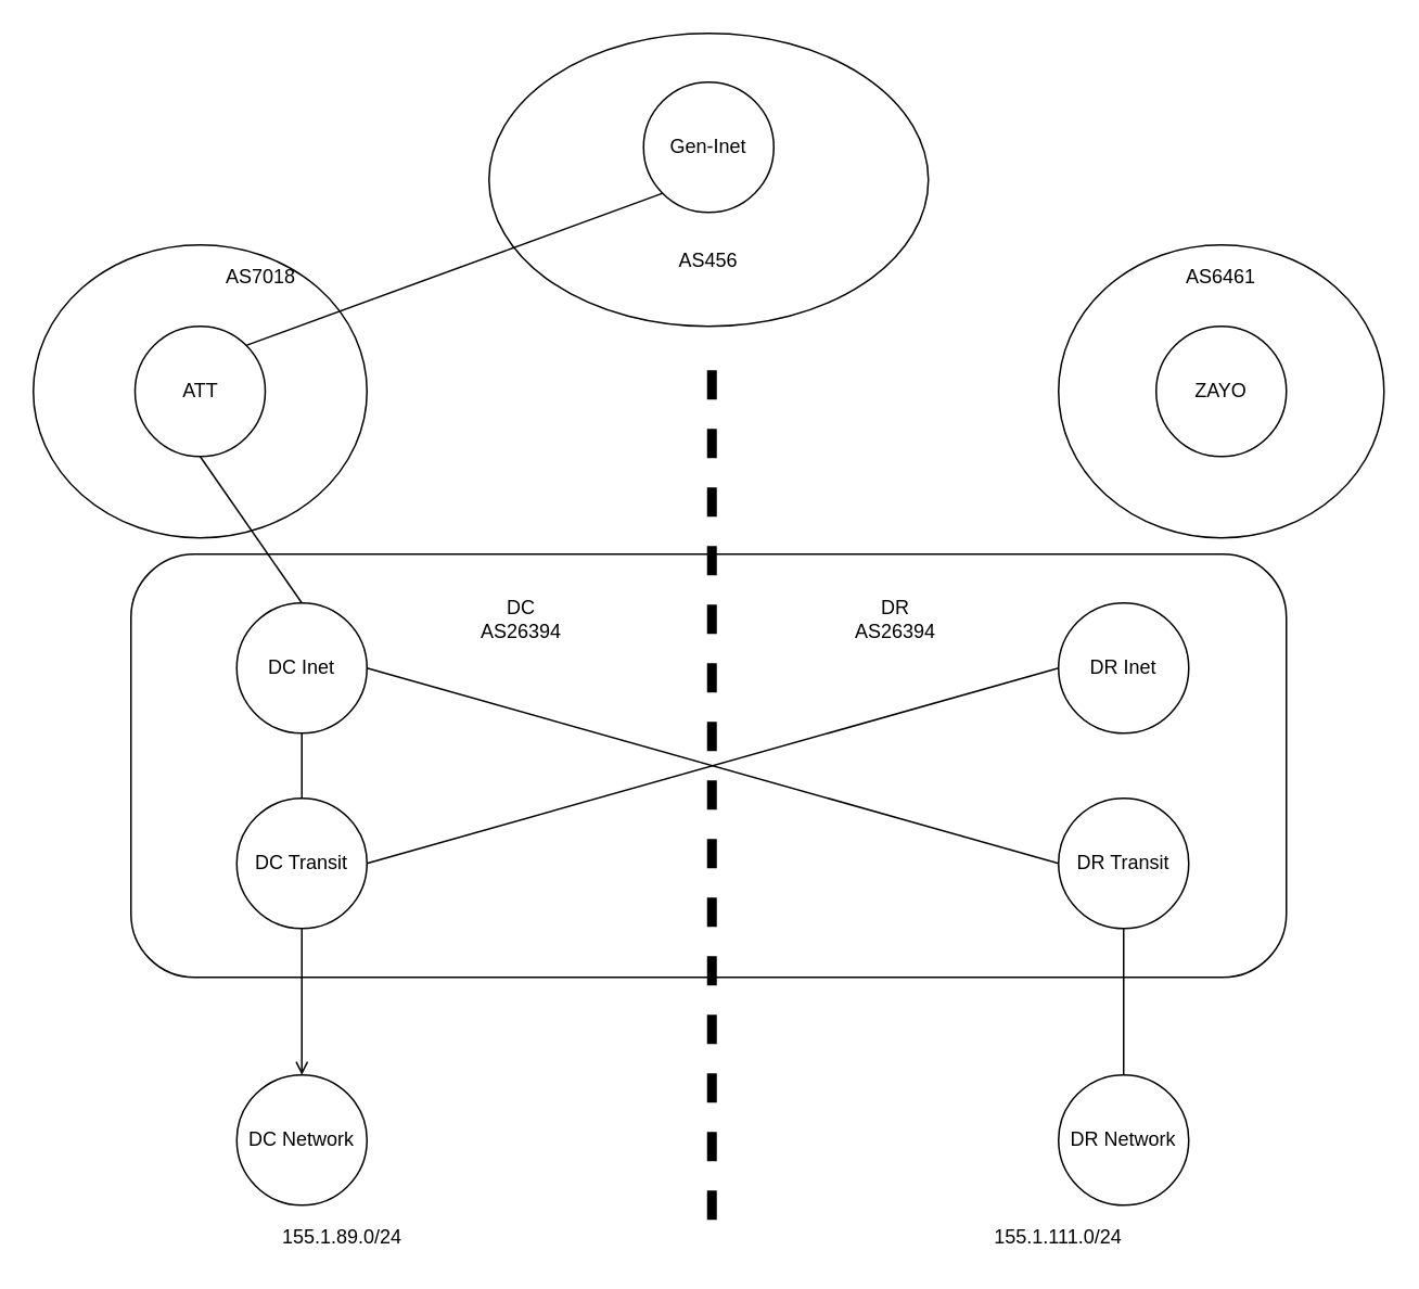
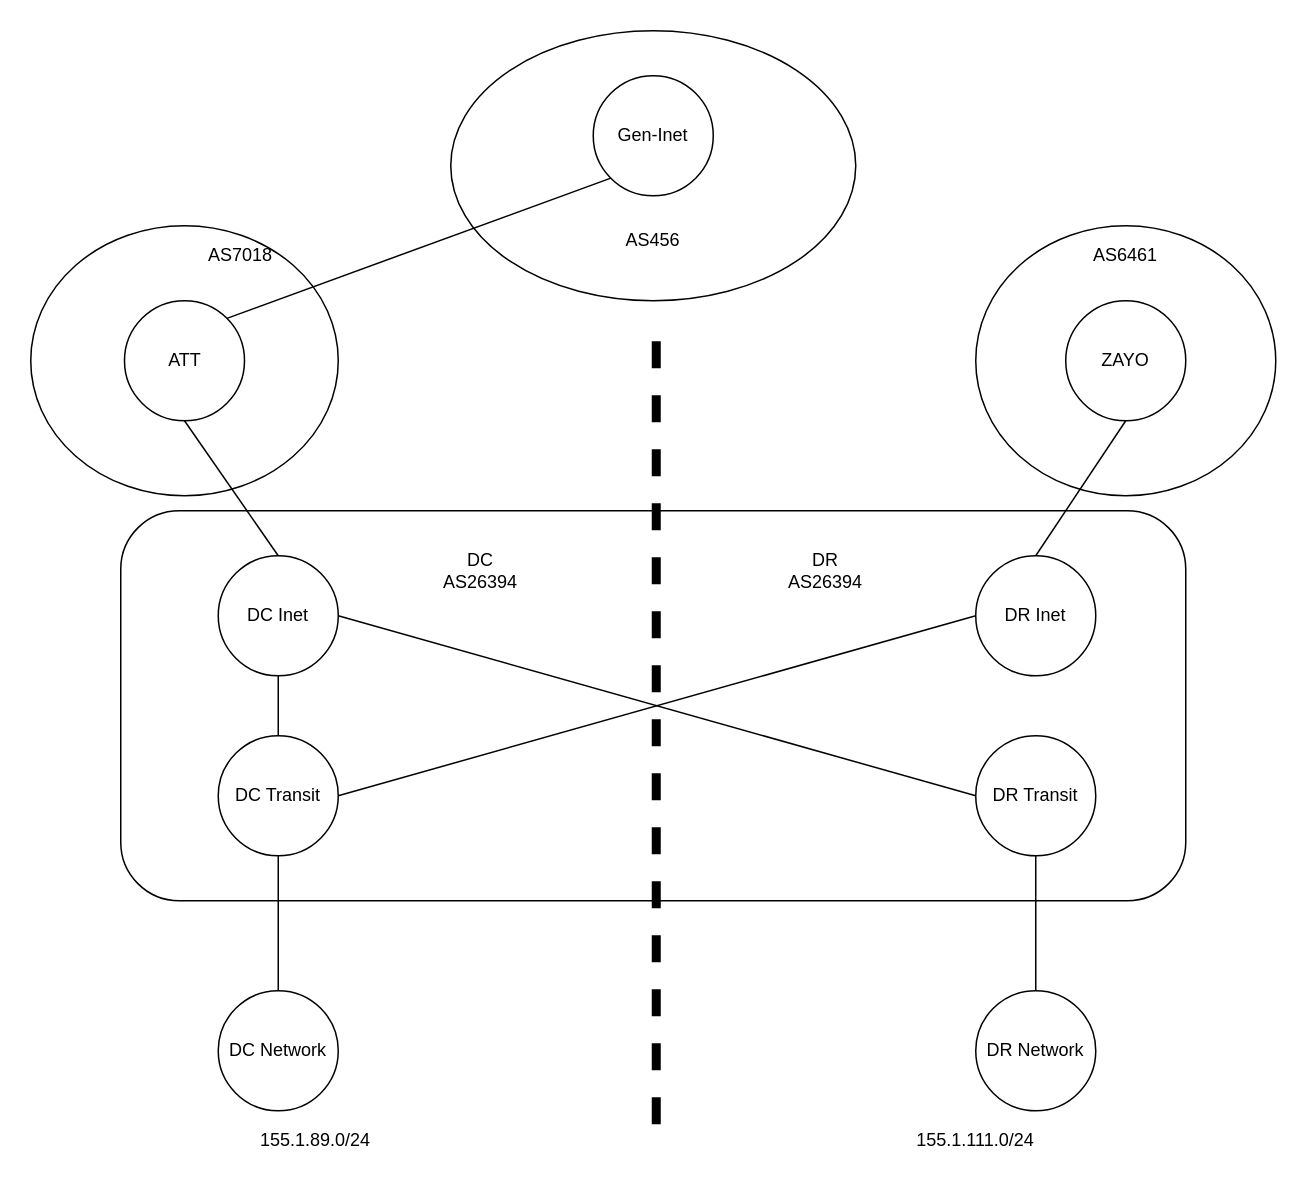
  <mxCell id="0" />
  <mxCell id="1" parent="0" />
  <mxCell id="2" value="" style="rounded=1;whiteSpace=wrap;html=1;" vertex="1" parent="1"><mxGeometry x="80" y="340" width="710" height="260" as="geometry" /></mxCell>
  <mxCell id="3" value="" style="ellipse;whiteSpace=wrap;html=1;align=center;" vertex="1" parent="1"><mxGeometry x="300" width="270" height="180" as="geometry" y="20" /></mxCell>
  <mxCell id="4" value="" style="ellipse;whiteSpace=wrap;html=1;align=center;" vertex="1" parent="1"><mxGeometry x="650" y="150" width="200" height="180" as="geometry" /></mxCell>
  <mxCell id="5" value="" style="ellipse;whiteSpace=wrap;html=1;align=center;" vertex="1" parent="1"><mxGeometry x="20" y="150" width="205" height="180" as="geometry" /></mxCell>
  <mxCell id="6" value="Gen-Inet" style="ellipse;whiteSpace=wrap;html=1;aspect=fixed;" vertex="1" parent="1"><mxGeometry x="395" y="50" width="80" height="80" as="geometry" /></mxCell>
  <mxCell id="7" style="rounded=0;orthogonalLoop=1;jettySize=auto;html=1;exitX=1;exitY=0;exitDx=0;exitDy=0;entryX=0;entryY=1;entryDx=0;entryDy=0;endArrow=none;endFill=0;" edge="1" parent="1" source="9" target="6"><mxGeometry relative="1" as="geometry" /></mxCell>
  <mxCell id="8" style="edgeStyle=none;rounded=0;orthogonalLoop=1;jettySize=auto;html=1;exitX=0.5;exitY=1;exitDx=0;exitDy=0;entryX=0.5;entryY=0;entryDx=0;entryDy=0;endArrow=none;endFill=0;strokeColor=#000000;" edge="1" parent="1" source="9" target="15"><mxGeometry relative="1" as="geometry" /></mxCell>
  <mxCell id="9" value="ATT" style="ellipse;whiteSpace=wrap;html=1;aspect=fixed;" vertex="1" parent="1"><mxGeometry x="82.5" y="200" width="80" height="80" as="geometry" /></mxCell>
+ <mxCell id="10" style="edgeStyle=none;rounded=0;orthogonalLoop=1;jettySize=auto;html=1;exitX=0.5;exitY=1;exitDx=0;exitDy=0;entryX=0.5;entryY=0;entryDx=0;entryDy=0;endArrow=none;endFill=0;strokeColor=#000000;" edge="1" parent="1" source="11" target="12"><mxGeometry relative="1" as="geometry" /></mxCell>
  <mxCell id="11" value="ZAYO" style="ellipse;whiteSpace=wrap;html=1;aspect=fixed;" vertex="1" parent="1"><mxGeometry x="710" y="200" width="80" height="80" as="geometry" /></mxCell>
  <mxCell id="12" value="DR Inet" style="ellipse;whiteSpace=wrap;html=1;aspect=fixed;" vertex="1" parent="1"><mxGeometry x="650" y="370" width="80" height="80" as="geometry" /></mxCell>
  <mxCell id="13" style="edgeStyle=none;rounded=0;orthogonalLoop=1;jettySize=auto;html=1;exitX=0.5;exitY=1;exitDx=0;exitDy=0;entryX=0.5;entryY=0;entryDx=0;entryDy=0;endArrow=none;endFill=0;strokeColor=#000000;" edge="1" parent="1" source="15" target="20"><mxGeometry relative="1" as="geometry" /></mxCell>
  <mxCell id="14" style="edgeStyle=none;rounded=0;orthogonalLoop=1;jettySize=auto;html=1;exitX=1;exitY=0.5;exitDx=0;exitDy=0;entryX=0;entryY=0.5;entryDx=0;entryDy=0;endArrow=none;endFill=0;strokeColor=#000000;" edge="1" parent="1" source="15" target="17"><mxGeometry relative="1" as="geometry" /></mxCell>
  <mxCell id="15" value="DC Inet" style="ellipse;whiteSpace=wrap;html=1;aspect=fixed;" vertex="1" parent="1"><mxGeometry x="145" y="370" width="80" height="80" as="geometry" /></mxCell>
  <mxCell id="16" style="edgeStyle=none;rounded=0;orthogonalLoop=1;jettySize=auto;html=1;exitX=0.5;exitY=1;exitDx=0;exitDy=0;entryX=0.5;entryY=0;entryDx=0;entryDy=0;endArrow=none;endFill=0;strokeColor=#000000;" edge="1" parent="1" source="17" target="21"><mxGeometry relative="1" as="geometry" /></mxCell>
  <mxCell id="17" value="DR Transit" style="ellipse;whiteSpace=wrap;html=1;aspect=fixed;" vertex="1" parent="1"><mxGeometry x="650" y="490" width="80" height="80" as="geometry" /></mxCell>
  <mxCell id="18" style="edgeStyle=none;rounded=0;orthogonalLoop=1;jettySize=auto;html=1;exitX=1;exitY=0.5;exitDx=0;exitDy=0;entryX=0;entryY=0.5;entryDx=0;entryDy=0;endArrow=none;endFill=0;strokeColor=#000000;" edge="1" parent="1" source="20" target="12"><mxGeometry relative="1" as="geometry" /></mxCell>
- <mxCell id="19" style="edgeStyle=none;rounded=0;orthogonalLoop=1;jettySize=auto;html=1;exitX=0.5;exitY=1;exitDx=0;exitDy=0;entryX=0.5;entryY=0;entryDx=0;entryDy=0;endArrow=open;endFill=0;strokeColor=#000000;" edge="1" parent="1" source="20" target="22"><mxGeometry relative="1" as="geometry" /></mxCell>
+ <mxCell id="19" style="edgeStyle=none;rounded=0;orthogonalLoop=1;jettySize=auto;html=1;exitX=0.5;exitY=1;exitDx=0;exitDy=0;entryX=0.5;entryY=0;entryDx=0;entryDy=0;endArrow=none;endFill=0;strokeColor=#000000;" edge="1" parent="1" source="20" target="22"><mxGeometry relative="1" as="geometry" /></mxCell>
  <mxCell id="20" value="DC Transit" style="ellipse;whiteSpace=wrap;html=1;aspect=fixed;" vertex="1" parent="1"><mxGeometry x="145" y="490" width="80" height="80" as="geometry" /></mxCell>
  <mxCell id="21" value="DR Network" style="ellipse;whiteSpace=wrap;html=1;aspect=fixed;" vertex="1" parent="1"><mxGeometry x="650" y="660" width="80" height="80" as="geometry" /></mxCell>
  <mxCell id="22" value="DC Network" style="ellipse;whiteSpace=wrap;html=1;aspect=fixed;" vertex="1" parent="1"><mxGeometry x="145" y="660" width="80" height="80" as="geometry" /></mxCell>
  <mxCell id="23" value="AS7018" style="text;html=1;strokeColor=none;fillColor=none;align=center;verticalAlign=middle;whiteSpace=wrap;rounded=0;" vertex="1" parent="1"><mxGeometry x="140" y="160" width="40" height="20" as="geometry" /></mxCell>
  <mxCell id="24" value="AS6461" style="text;html=1;strokeColor=none;fillColor=none;align=center;verticalAlign=middle;whiteSpace=wrap;rounded=0;" vertex="1" parent="1"><mxGeometry x="730" y="160" width="40" height="20" as="geometry" /></mxCell>
  <mxCell id="25" value="AS456" style="text;html=1;strokeColor=none;fillColor=none;align=center;verticalAlign=middle;whiteSpace=wrap;rounded=0;" vertex="1" parent="1"><mxGeometry x="415" y="150" width="40" height="20" as="geometry" /></mxCell>
  <mxCell id="26" value="DC&lt;br&gt;AS26394" style="text;html=1;strokeColor=none;fillColor=none;align=center;verticalAlign=middle;whiteSpace=wrap;rounded=0;" vertex="1" parent="1"><mxGeometry x="300" y="370" width="40" height="20" as="geometry" /></mxCell>
  <mxCell id="27" value="" style="endArrow=none;dashed=1;html=1;strokeColor=#000000;jumpSize=5;strokeWidth=6;" edge="1" parent="1"><mxGeometry width="50" height="50" relative="1" as="geometry"><mxPoint x="437" y="749" as="sourcePoint" /><mxPoint x="437" y="219" as="targetPoint" /></mxGeometry></mxCell>
  <mxCell id="28" value="DR&lt;br&gt;AS26394" style="text;html=1;strokeColor=none;fillColor=none;align=center;verticalAlign=middle;whiteSpace=wrap;rounded=0;" vertex="1" parent="1"><mxGeometry x="530" y="370" width="40" height="20" as="geometry" /></mxCell>
  <mxCell id="29" value="155.1.89.0/24" style="text;html=1;strokeColor=none;fillColor=none;align=center;verticalAlign=middle;whiteSpace=wrap;rounded=0;" vertex="1" parent="1"><mxGeometry x="190" y="750" width="40" height="20" as="geometry" /></mxCell>
  <mxCell id="30" value="155.1.111.0/24" style="text;html=1;strokeColor=none;fillColor=none;align=center;verticalAlign=middle;whiteSpace=wrap;rounded=0;" vertex="1" parent="1"><mxGeometry x="630" y="750" width="40" height="20" as="geometry" /></mxCell>
